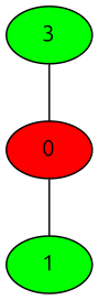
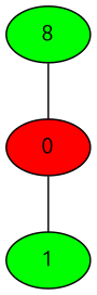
  graph {
    fontname=Ubuntu
    node [fillcolor=green fontname=Ubuntu style=filled]
    edge [fontname=Ubuntu]
    0 [fillcolor=red]
    1
-   3
+   3 [label=8]
    0 -- 1
    3 -- 0
  }
